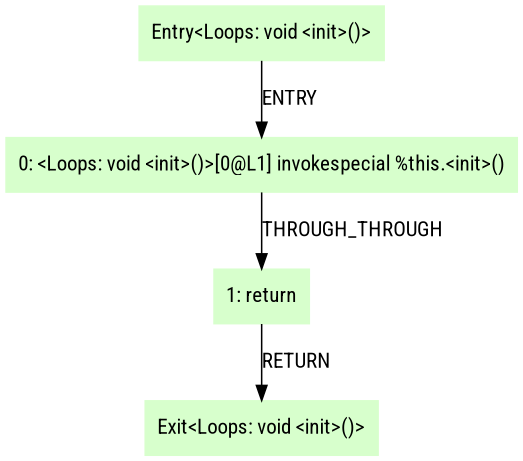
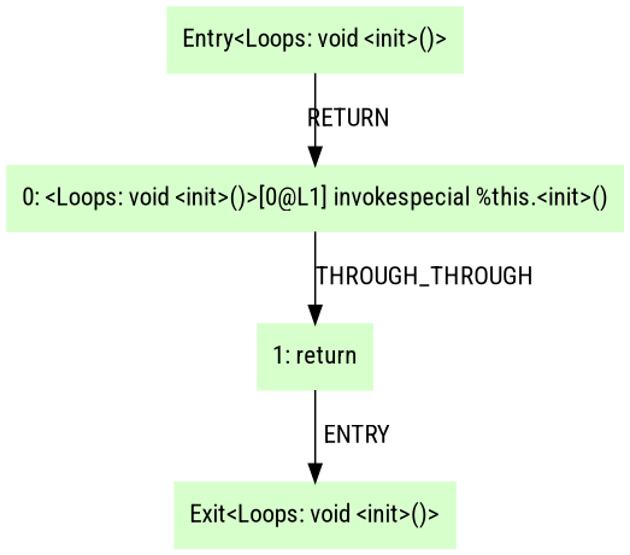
  digraph {
    fontname="Roboto Condensed"
    node [color=".3 .2 1.0" fontname="Roboto Condensed" shape=box style=filled]
    edge [fontname="Roboto Condensed"]
    n1 [label="Entry<Loops: void <init>()>"]
    n2 [label="0: <Loops: void <init>()>[0@L1] invokespecial %this.<init>()"]
    n3 [label="1: return"]
    n4 [label="Exit<Loops: void <init>()>"]
-   n1 -> n2 [label=ENTRY]
+   n1 -> n2 [label=RETURN]
    n2 -> n3 [label=THROUGH_THROUGH]
-   n3 -> n4 [label=RETURN]
+   n3 -> n4 [label=ENTRY]
  }
